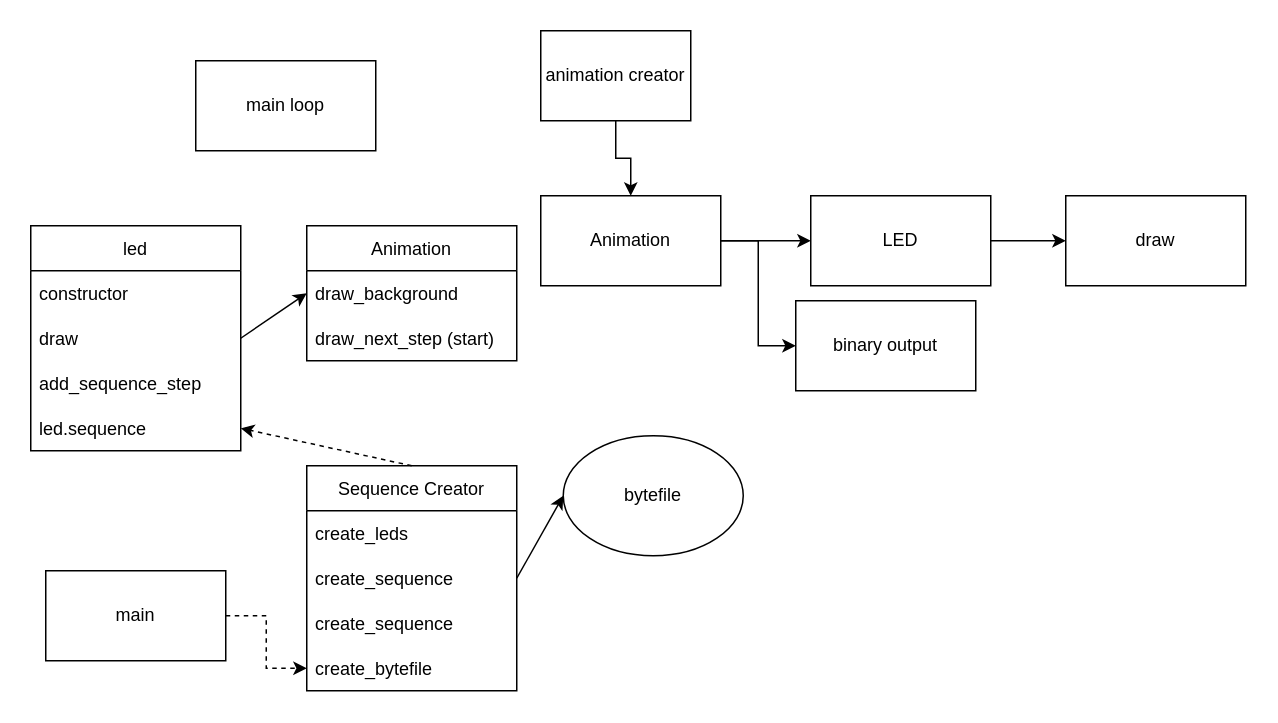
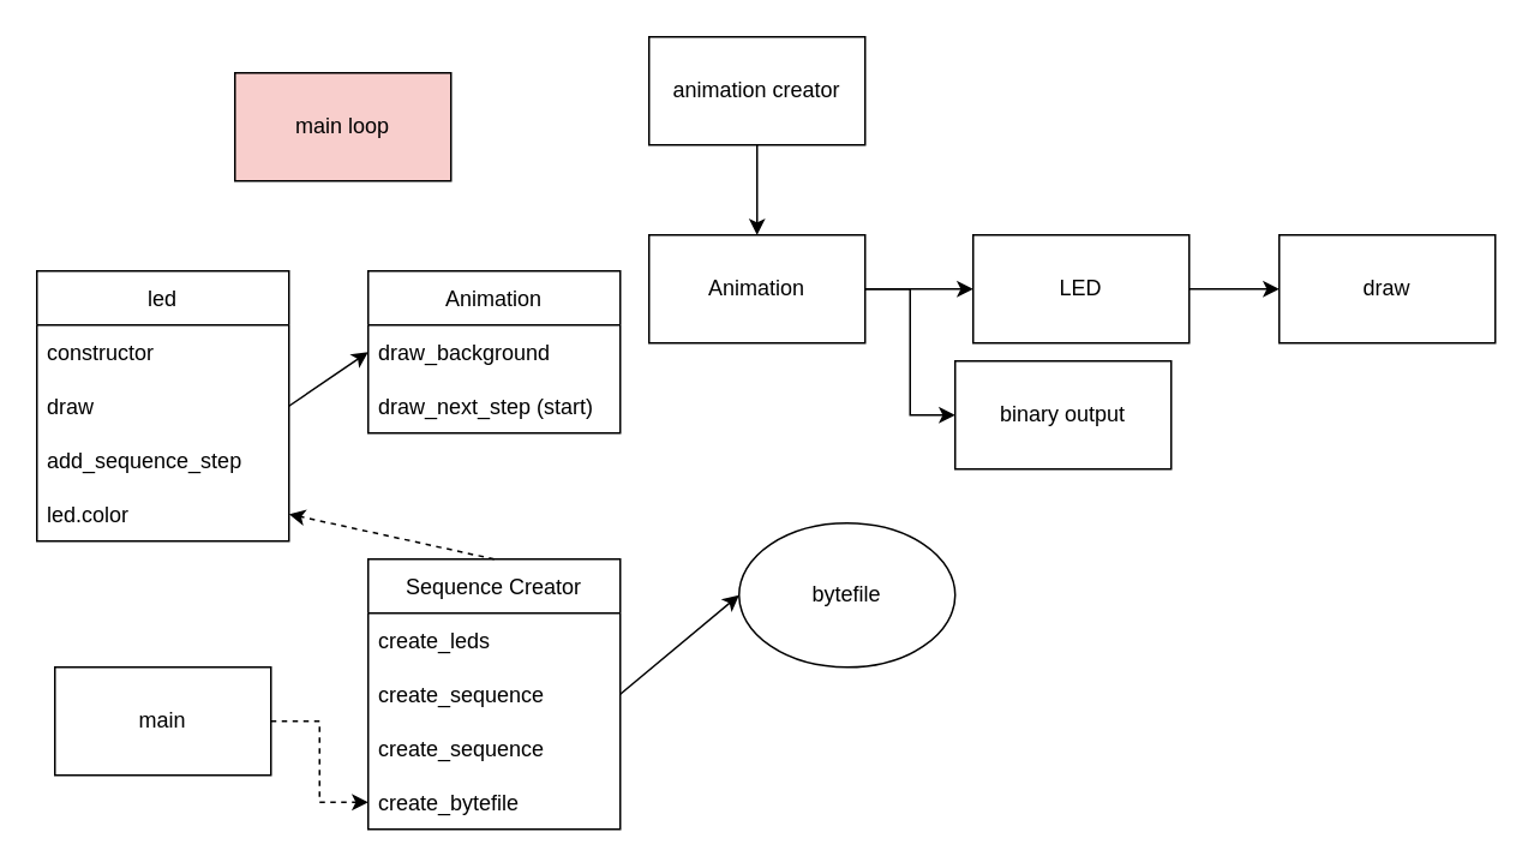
  <mxCell id="0" />
  <mxCell id="1" parent="0" />
  <mxCell id="2" value="" style="edgeStyle=orthogonalEdgeStyle;rounded=0;orthogonalLoop=1;jettySize=auto;html=1;" parent="1" source="3" target="7" edge="1"><mxGeometry relative="1" as="geometry" /></mxCell>
  <mxCell id="3" value="LED" style="rounded=0;whiteSpace=wrap;html=1;" parent="1" vertex="1"><mxGeometry x="540" y="130" width="120" height="60" as="geometry" /></mxCell>
  <mxCell id="4" value="" style="edgeStyle=orthogonalEdgeStyle;rounded=0;orthogonalLoop=1;jettySize=auto;html=1;" parent="1" source="6" target="3" edge="1"><mxGeometry relative="1" as="geometry" /></mxCell>
  <mxCell id="5" style="edgeStyle=orthogonalEdgeStyle;rounded=0;orthogonalLoop=1;jettySize=auto;html=1;entryX=0;entryY=0.5;entryDx=0;entryDy=0;" parent="1" source="6" target="8" edge="1"><mxGeometry relative="1" as="geometry" /></mxCell>
  <mxCell id="6" value="Animation" style="rounded=0;whiteSpace=wrap;html=1;" parent="1" vertex="1"><mxGeometry x="360" y="130" width="120" height="60" as="geometry" /></mxCell>
  <mxCell id="7" value="draw" style="rounded=0;whiteSpace=wrap;html=1;" parent="1" vertex="1"><mxGeometry x="710" y="130" width="120" height="60" as="geometry" /></mxCell>
  <mxCell id="8" value="binary output" style="rounded=0;whiteSpace=wrap;html=1;" parent="1" vertex="1"><mxGeometry x="530" y="200" width="120" height="60" as="geometry" /></mxCell>
- <mxCell id="9" value="main loop" style="rounded=0;whiteSpace=wrap;html=1;" parent="1" vertex="1"><mxGeometry x="130" y="40" width="120" height="60" as="geometry" /></mxCell>
+ <mxCell id="9" value="main loop" style="rounded=0;whiteSpace=wrap;html=1;fillColor=#f8cecc;" parent="1" vertex="1"><mxGeometry x="130" y="40" width="120" height="60" as="geometry" /></mxCell>
  <mxCell id="10" value="" style="edgeStyle=orthogonalEdgeStyle;rounded=0;orthogonalLoop=1;jettySize=auto;html=1;" parent="1" source="11" target="6" edge="1"><mxGeometry relative="1" as="geometry" /></mxCell>
- <mxCell id="11" value="animation creator" style="rounded=0;whiteSpace=wrap;html=1;" parent="1" vertex="1"><mxGeometry x="360" y="20" width="100" height="60" as="geometry" /></mxCell>
- <mxCell id="12" value="bytefile" style="ellipse;whiteSpace=wrap;html=1;" parent="1" vertex="1"><mxGeometry x="375" y="290" width="120" height="80" as="geometry" /></mxCell>
+ <mxCell id="11" value="animation creator" style="rounded=0;whiteSpace=wrap;html=1;" parent="1" vertex="1"><mxGeometry x="360" y="20" width="120" height="60" as="geometry" /></mxCell>
+ <mxCell id="12" value="bytefile" style="ellipse;whiteSpace=wrap;html=1;" parent="1" vertex="1"><mxGeometry x="410" y="290" width="120" height="80" as="geometry" /></mxCell>
  <mxCell id="13" value="Animation" style="swimlane;fontStyle=0;childLayout=stackLayout;horizontal=1;startSize=30;horizontalStack=0;resizeParent=1;resizeParentMax=0;resizeLast=0;collapsible=1;marginBottom=0;" parent="1" vertex="1"><mxGeometry x="204" y="150" width="140" height="90" as="geometry" /></mxCell>
  <mxCell id="14" value="draw_background" style="text;strokeColor=none;fillColor=none;align=left;verticalAlign=middle;spacingLeft=4;spacingRight=4;overflow=hidden;points=[[0,0.5],[1,0.5]];portConstraint=eastwest;rotatable=0;" parent="13" vertex="1"><mxGeometry y="30" width="140" height="30" as="geometry" /></mxCell>
  <mxCell id="15" value="draw_next_step (start)" style="text;strokeColor=none;fillColor=none;align=left;verticalAlign=middle;spacingLeft=4;spacingRight=4;overflow=hidden;points=[[0,0.5],[1,0.5]];portConstraint=eastwest;rotatable=0;" parent="13" vertex="1"><mxGeometry y="60" width="140" height="30" as="geometry" /></mxCell>
  <mxCell id="16" value="Sequence Creator" style="swimlane;fontStyle=0;childLayout=stackLayout;horizontal=1;startSize=30;horizontalStack=0;resizeParent=1;resizeParentMax=0;resizeLast=0;collapsible=1;marginBottom=0;" parent="1" vertex="1"><mxGeometry x="204" y="310" width="140" height="150" as="geometry" /></mxCell>
  <mxCell id="17" value="create_leds" style="text;strokeColor=none;fillColor=none;align=left;verticalAlign=middle;spacingLeft=4;spacingRight=4;overflow=hidden;points=[[0,0.5],[1,0.5]];portConstraint=eastwest;rotatable=0;" parent="16" vertex="1"><mxGeometry y="30" width="140" height="30" as="geometry" /></mxCell>
  <mxCell id="18" value="create_sequence" style="text;strokeColor=none;fillColor=none;align=left;verticalAlign=middle;spacingLeft=4;spacingRight=4;overflow=hidden;points=[[0,0.5],[1,0.5]];portConstraint=eastwest;rotatable=0;" parent="16" vertex="1"><mxGeometry y="60" width="140" height="30" as="geometry" /></mxCell>
  <mxCell id="19" value="create_sequence" style="text;strokeColor=none;fillColor=none;align=left;verticalAlign=middle;spacingLeft=4;spacingRight=4;overflow=hidden;points=[[0,0.5],[1,0.5]];portConstraint=eastwest;rotatable=0;" parent="16" vertex="1"><mxGeometry y="90" width="140" height="30" as="geometry" /></mxCell>
  <mxCell id="20" value="create_bytefile" style="text;strokeColor=none;fillColor=none;align=left;verticalAlign=middle;spacingLeft=4;spacingRight=4;overflow=hidden;points=[[0,0.5],[1,0.5]];portConstraint=eastwest;rotatable=0;" parent="16" vertex="1"><mxGeometry y="120" width="140" height="30" as="geometry" /></mxCell>
  <mxCell id="21" value="led" style="swimlane;fontStyle=0;childLayout=stackLayout;horizontal=1;startSize=30;horizontalStack=0;resizeParent=1;resizeParentMax=0;resizeLast=0;collapsible=1;marginBottom=0;" parent="1" vertex="1"><mxGeometry x="20" y="150" width="140" height="150" as="geometry" /></mxCell>
  <mxCell id="22" value="constructor" style="text;strokeColor=none;fillColor=none;align=left;verticalAlign=middle;spacingLeft=4;spacingRight=4;overflow=hidden;points=[[0,0.5],[1,0.5]];portConstraint=eastwest;rotatable=0;" parent="21" vertex="1"><mxGeometry y="30" width="140" height="30" as="geometry" /></mxCell>
  <mxCell id="23" value="draw" style="text;strokeColor=none;fillColor=none;align=left;verticalAlign=middle;spacingLeft=4;spacingRight=4;overflow=hidden;points=[[0,0.5],[1,0.5]];portConstraint=eastwest;rotatable=0;" parent="21" vertex="1"><mxGeometry y="60" width="140" height="30" as="geometry" /></mxCell>
  <mxCell id="24" value="add_sequence_step" style="text;strokeColor=none;fillColor=none;align=left;verticalAlign=middle;spacingLeft=4;spacingRight=4;overflow=hidden;points=[[0,0.5],[1,0.5]];portConstraint=eastwest;rotatable=0;" parent="21" vertex="1"><mxGeometry y="90" width="140" height="30" as="geometry" /></mxCell>
- <mxCell id="25" value="led.sequence" style="text;strokeColor=none;fillColor=none;align=left;verticalAlign=middle;spacingLeft=4;spacingRight=4;overflow=hidden;points=[[0,0.5],[1,0.5]];portConstraint=eastwest;rotatable=0;" parent="21" vertex="1"><mxGeometry y="120" width="140" height="30" as="geometry" /></mxCell>
+ <mxCell id="25" value="led.color" style="text;strokeColor=none;fillColor=none;align=left;verticalAlign=middle;spacingLeft=4;spacingRight=4;overflow=hidden;points=[[0,0.5],[1,0.5]];portConstraint=eastwest;rotatable=0;" parent="21" vertex="1"><mxGeometry y="120" width="140" height="30" as="geometry" /></mxCell>
  <mxCell id="26" value="" style="endArrow=classic;html=1;rounded=0;exitX=1;exitY=0.5;exitDx=0;exitDy=0;entryX=0;entryY=0.5;entryDx=0;entryDy=0;" parent="1" source="18" target="12" edge="1"><mxGeometry width="50" height="50" relative="1" as="geometry"><mxPoint x="200" y="320" as="sourcePoint" /><mxPoint x="250" y="270" as="targetPoint" /></mxGeometry></mxCell>
  <mxCell id="27" value="" style="endArrow=classic;html=1;rounded=0;exitX=0.5;exitY=0;exitDx=0;exitDy=0;entryX=1;entryY=0.5;entryDx=0;entryDy=0;dashed=1;" parent="1" source="16" target="25" edge="1"><mxGeometry width="50" height="50" relative="1" as="geometry"><mxPoint x="200" y="320" as="sourcePoint" /><mxPoint x="250" y="270" as="targetPoint" /></mxGeometry></mxCell>
  <mxCell id="28" value="" style="edgeStyle=orthogonalEdgeStyle;rounded=0;orthogonalLoop=1;jettySize=auto;html=1;dashed=1;" parent="1" source="29" target="20" edge="1"><mxGeometry relative="1" as="geometry" /></mxCell>
- <mxCell id="29" value="main" style="rounded=0;whiteSpace=wrap;html=1;" parent="1" vertex="1"><mxGeometry x="30" y="380" width="120" height="60" as="geometry" /></mxCell>
+ <mxCell id="29" value="main" style="rounded=0;whiteSpace=wrap;html=1;" parent="1" vertex="1"><mxGeometry x="30" y="370" width="120" height="60" as="geometry" /></mxCell>
  <mxCell id="30" value="" style="endArrow=classic;html=1;rounded=0;entryX=0;entryY=0.5;entryDx=0;entryDy=0;exitX=1;exitY=0.5;exitDx=0;exitDy=0;" parent="1" source="23" target="14" edge="1"><mxGeometry width="50" height="50" relative="1" as="geometry"><mxPoint x="200" y="310" as="sourcePoint" /><mxPoint x="250" y="260" as="targetPoint" /></mxGeometry></mxCell>
